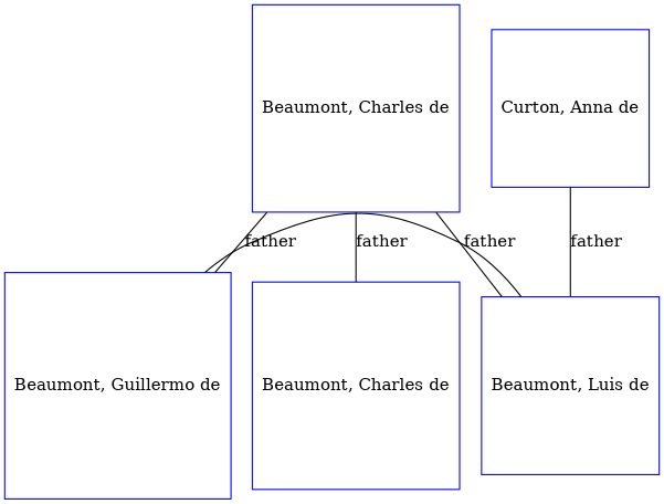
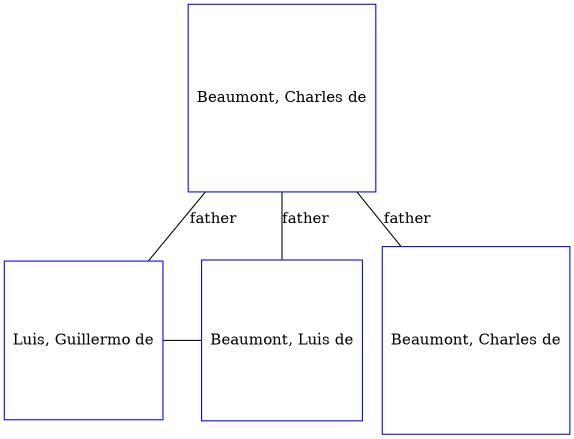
  digraph {
    node [color=blue regular=1 shape=box]
    edge [dir=none arrowsize=0.0]
    n1 [label="Beaumont, Luis de"]
-   n2 [label="Beaumont, Guillermo de"]
+   n2 [label="Luis, Guillermo de"]
    n3 [label="Beaumont, Charles de"]
    n4 [label="Beaumont, Charles de"]
-   n5 [label="Curton, Anna de"]
    subgraph sub_1 {
      rank=same
      n1
      n2
    }
    n2 -> n1 [arrowsize=""]
    n3 -> n1 [label=father]
    n3 -> n2 [label=father]
    n3 -> n4 [label=father]
-   n5 -> n1 [label=father]
  }
